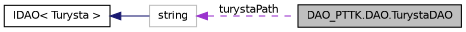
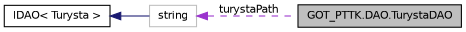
  digraph {
    rankdir=LR
    node [color=black fillcolor=white fontname=Helvetica fontsize=10 shape=record style=filled]
    edge [dir=back fontname=Helvetica fontsize=10 labelfontname=Helvetica labelfontsize=10]
-   n1 [fillcolor=grey75 fontcolor=black height=0.2 label="DAO_PTTK.DAO.TurystaDAO" width=0.4]
+   n1 [fillcolor=grey75 fontcolor=black height=0.2 label="GOT_PTTK.DAO.TurystaDAO" width=0.4]
    n2 [height=0.2 label="IDAO\< Turysta \>" width=0.4]
    n3 [color=grey75 height=0.2 label=string width=0.4]
    n2 -> n3 [color=midnightblue style=solid]
    n3 -> n1 [color=darkorchid3 label=" turystaPath" style=dashed]
  }
